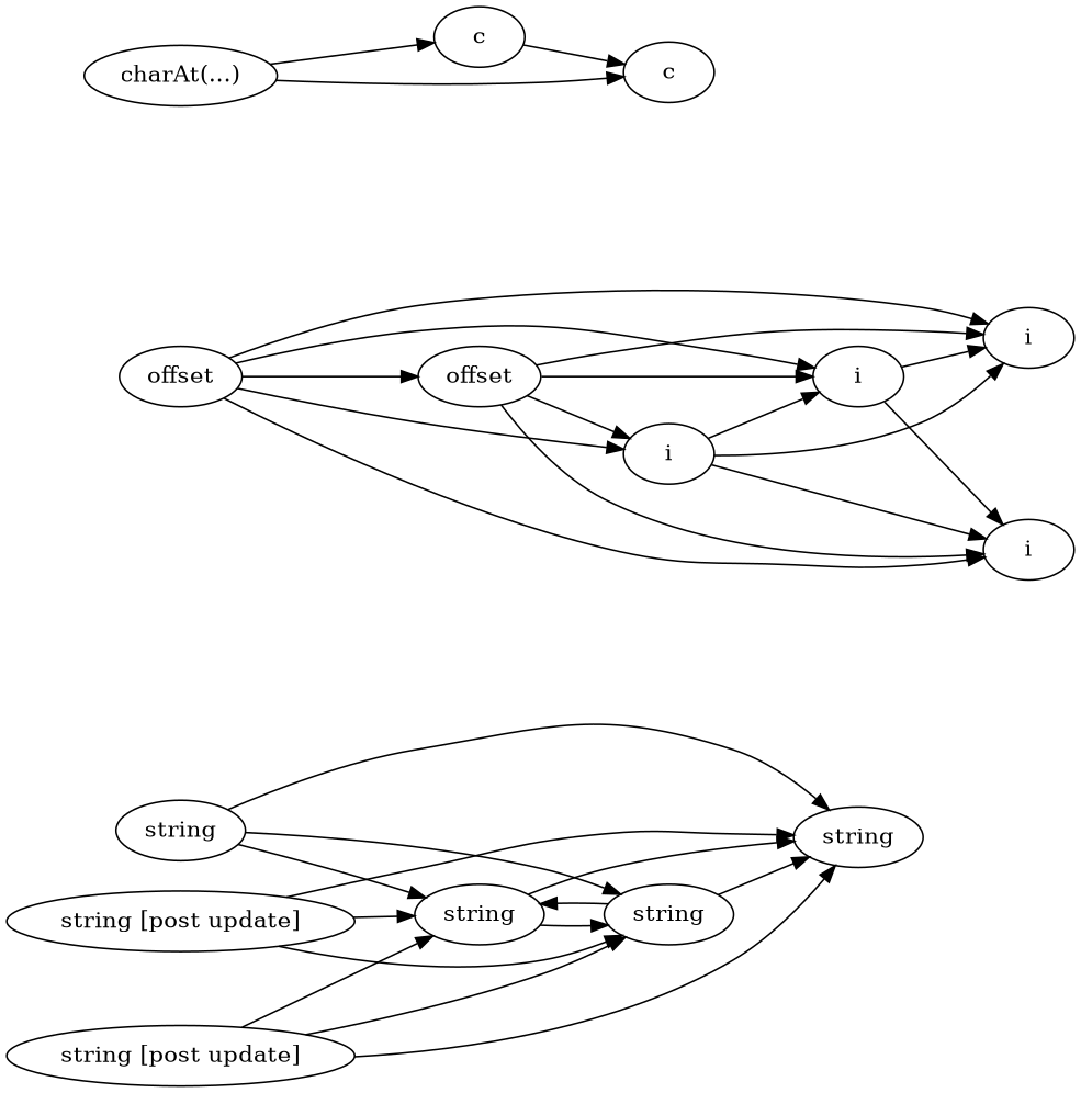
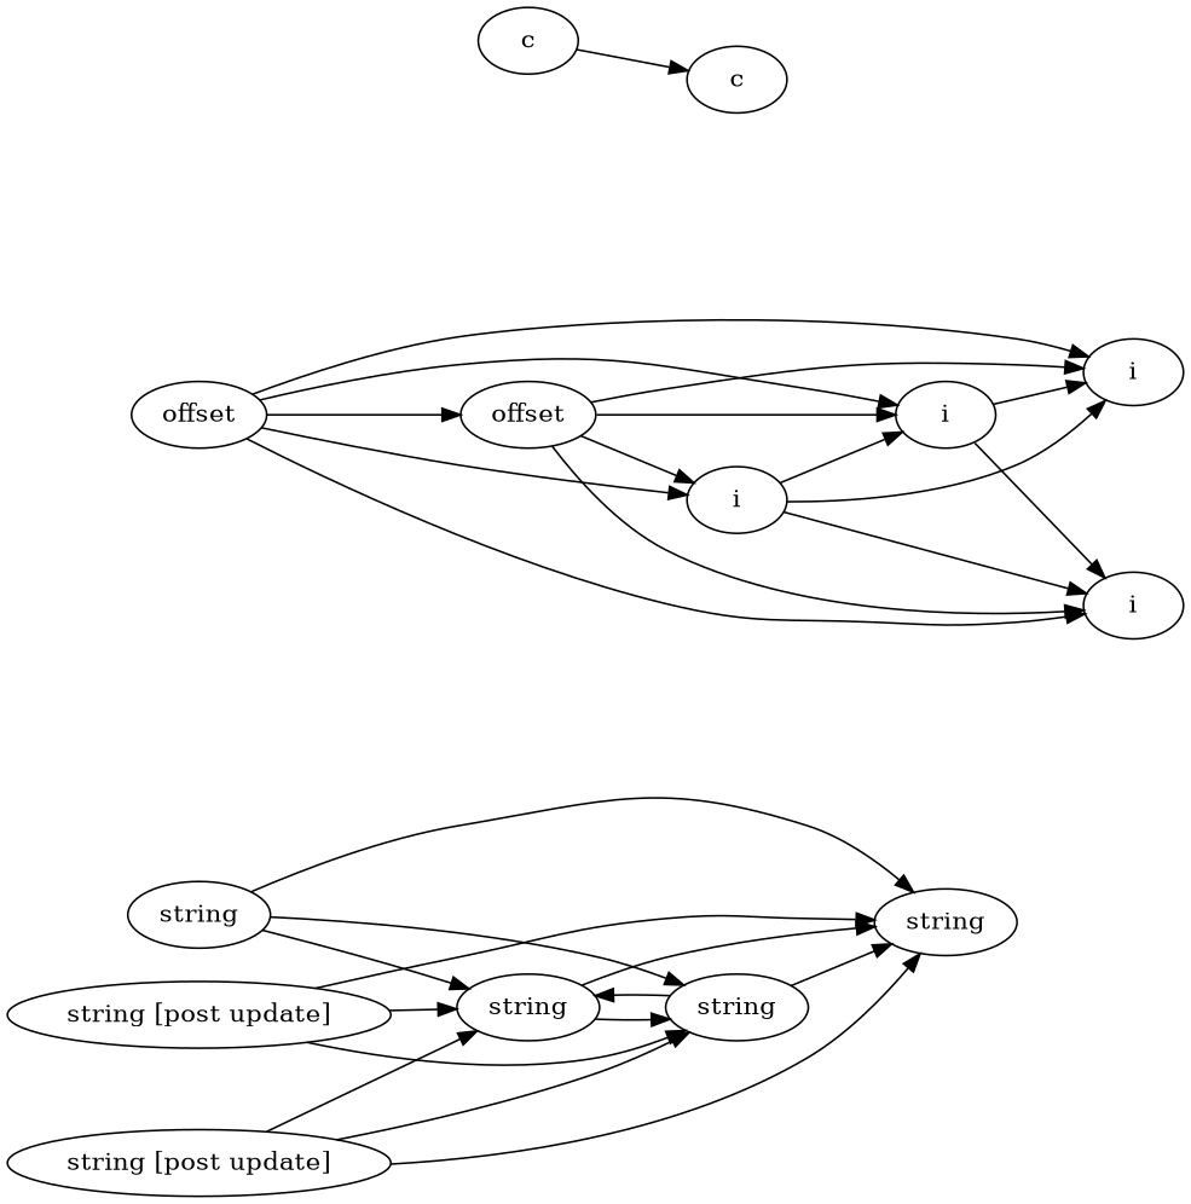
  digraph {
    compound=true
    rankdir=LR
    n1 [label=string]
    n2 [label=string]
    n3 [label=string]
    n4 [label=string]
    n5 [label=offset]
    n6 [label=offset]
    n7 [label=i]
    n8 [label=i]
    n9 [label=i]
    n10 [label=i]
    n11 [label="string [post update]"]
    n12 [label="string [post update]"]
-   n13 [label="charAt(...)"]
    n14 [label=c]
    n15 [label=c]
    n1 -> n2
    n1 -> n3
    n1 -> n4
    n2 -> n3
    n2 -> n4
    n3 -> n2
    n3 -> n4
    n5 -> n6
    n5 -> n7
    n5 -> n8
    n5 -> n9
    n5 -> n10
    n6 -> n7
    n6 -> n8
    n6 -> n9
    n6 -> n10
    n7 -> n8
    n7 -> n9
    n7 -> n10
    n9 -> n8
    n9 -> n10
    n11 -> n2
    n11 -> n3
    n11 -> n4
    n12 -> n2
    n12 -> n3
    n12 -> n4
-   n13 -> n14
-   n13 -> n15
    n14 -> n15
  }
